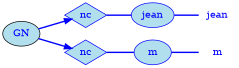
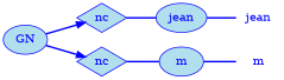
  digraph {
    rankdir=LR
    node [fillcolor=lightblue2 fontcolor=blue shape=plaintext color=blue style=filled]
    edge [arrowhead=none color=blue fontcolor=blue minlen=1 style=bold]
    n1 [height=0.50 label=jean width=0.75 color="" style=""]
    n2 [height=0.50 label=jean shape=ellipse width=0.86]
    n3 [height=0.50 label=nc shape=diamond width=0.75]
    n4 [height=0.50 label=m width=0.75 color="" style=""]
    n5 [height=0.50 label=m shape=ellipse width=0.75]
    n6 [height=0.50 label=nc shape=diamond width=0.75]
-   n7 [arrowhead=doubleoctagon color=black height=0.50 label=GN width=0.75 shape=""]
+   n7 [arrowhead=doubleoctagon height=0.50 label=GN width=0.75 shape=""]
    n2 -> n1
    n3 -> n2
    n5 -> n4
    n6 -> n5
    n7 -> n3 [shape=normal arrowhead=""]
    n7 -> n6 [shape=normal arrowhead=""]
  }
